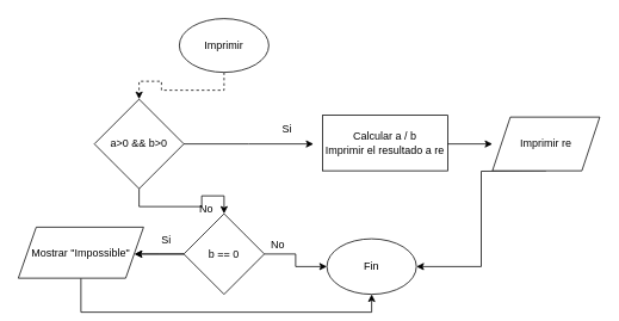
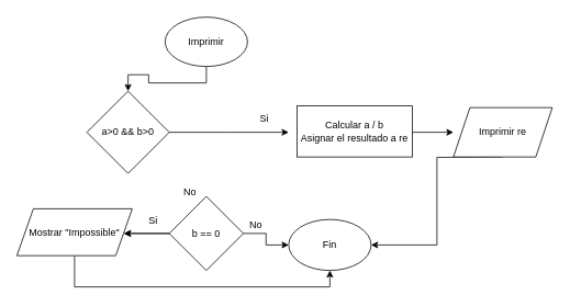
  <mxCell id="0" />
  <mxCell id="1" parent="0" />
- <mxCell id="2" style="edgeStyle=orthogonalEdgeStyle;rounded=0;orthogonalLoop=1;jettySize=auto;html=1;exitX=0.5;exitY=1;exitDx=0;exitDy=0;entryX=0.5;entryY=0;entryDx=0;entryDy=0;dashed=1;" parent="1" source="3" target="6" edge="1"><mxGeometry relative="1" as="geometry" /></mxCell>
+ <mxCell id="2" style="edgeStyle=orthogonalEdgeStyle;rounded=0;orthogonalLoop=1;jettySize=auto;html=1;exitX=0.5;exitY=1;exitDx=0;exitDy=0;entryX=0.5;entryY=0;entryDx=0;entryDy=0;" parent="1" source="3" target="6" edge="1"><mxGeometry relative="1" as="geometry" /></mxCell>
  <mxCell id="3" value="Imprimir" style="ellipse;whiteSpace=wrap;html=1;" parent="1" vertex="1"><mxGeometry x="200" y="20" width="100" height="60" as="geometry" /></mxCell>
  <mxCell id="4" style="edgeStyle=orthogonalEdgeStyle;rounded=0;orthogonalLoop=1;jettySize=auto;html=1;exitX=1;exitY=0.5;exitDx=0;exitDy=0;" parent="1" source="6" edge="1"><mxGeometry relative="1" as="geometry"><mxPoint x="350" y="160" as="targetPoint" /></mxGeometry></mxCell>
- <mxCell id="5" style="edgeStyle=orthogonalEdgeStyle;rounded=0;orthogonalLoop=1;jettySize=auto;html=1;exitX=0.5;exitY=1;exitDx=0;exitDy=0;entryX=0.5;entryY=0;entryDx=0;entryDy=0;" parent="1" source="6" target="13" edge="1"><mxGeometry relative="1" as="geometry" /></mxCell>
  <mxCell id="6" value="a&amp;gt;0 &amp;amp;&amp;amp; b&amp;gt;0" style="rhombus;whiteSpace=wrap;html=1;" parent="1" vertex="1"><mxGeometry x="105" y="110" width="100" height="100" as="geometry" /></mxCell>
  <mxCell id="7" style="edgeStyle=orthogonalEdgeStyle;rounded=0;orthogonalLoop=1;jettySize=auto;html=1;exitX=1;exitY=0.5;exitDx=0;exitDy=0;" parent="1" edge="1"><mxGeometry relative="1" as="geometry"><mxPoint x="490" y="160" as="sourcePoint" /><mxPoint x="550" y="160" as="targetPoint" /></mxGeometry></mxCell>
  <mxCell id="8" value="Si" style="text;html=1;align=center;verticalAlign=middle;resizable=0;points=[];autosize=1;strokeColor=none;fillColor=none;" parent="1" vertex="1"><mxGeometry x="305" y="128" width="30" height="30" as="geometry" /></mxCell>
  <mxCell id="9" style="edgeStyle=orthogonalEdgeStyle;rounded=0;orthogonalLoop=1;jettySize=auto;html=1;exitX=0.5;exitY=1;exitDx=0;exitDy=0;entryX=1;entryY=0.5;entryDx=0;entryDy=0;" parent="1" target="16" edge="1"><mxGeometry relative="1" as="geometry"><mxPoint x="610" y="190" as="sourcePoint" /></mxGeometry></mxCell>
  <mxCell id="10" style="edgeStyle=orthogonalEdgeStyle;rounded=0;orthogonalLoop=1;jettySize=auto;html=1;exitX=0;exitY=0.5;exitDx=0;exitDy=0;entryX=1;entryY=0.5;entryDx=0;entryDy=0;" parent="1" source="13" edge="1"><mxGeometry relative="1" as="geometry"><mxPoint x="150" y="283" as="targetPoint" /></mxGeometry></mxCell>
  <mxCell id="11" value="" style="edgeStyle=orthogonalEdgeStyle;rounded=0;orthogonalLoop=1;jettySize=auto;html=1;" parent="1" source="13" edge="1"><mxGeometry relative="1" as="geometry"><mxPoint x="150" y="283" as="targetPoint" /></mxGeometry></mxCell>
  <mxCell id="12" style="edgeStyle=orthogonalEdgeStyle;rounded=0;orthogonalLoop=1;jettySize=auto;html=1;exitX=1;exitY=0.5;exitDx=0;exitDy=0;entryX=0;entryY=0.5;entryDx=0;entryDy=0;" parent="1" source="13" target="16" edge="1"><mxGeometry relative="1" as="geometry" /></mxCell>
  <mxCell id="13" value="b == 0" style="rhombus;whiteSpace=wrap;html=1;" parent="1" vertex="1"><mxGeometry x="205" y="238" width="90" height="90" as="geometry" /></mxCell>
  <mxCell id="14" value="No" style="text;html=1;align=center;verticalAlign=middle;resizable=0;points=[];autosize=1;strokeColor=none;fillColor=none;" parent="1" vertex="1"><mxGeometry x="210" y="218" width="40" height="30" as="geometry" /></mxCell>
  <mxCell id="15" value="Si" style="text;html=1;align=center;verticalAlign=middle;resizable=0;points=[];autosize=1;strokeColor=none;fillColor=none;" parent="1" vertex="1"><mxGeometry x="170" y="253" width="30" height="30" as="geometry" /></mxCell>
- <mxCell id="16" value="Fin" style="ellipse;whiteSpace=wrap;html=1;" parent="1" vertex="1"><mxGeometry x="365" y="266" width="100" height="62" as="geometry" /></mxCell>
+ <mxCell id="16" value="Fin" style="ellipse;whiteSpace=wrap;html=1;" parent="1" vertex="1"><mxGeometry x="350" y="266" width="100" height="62" as="geometry" /></mxCell>
  <mxCell id="17" value="No" style="text;html=1;align=center;verticalAlign=middle;resizable=0;points=[];autosize=1;strokeColor=none;fillColor=none;" parent="1" vertex="1"><mxGeometry x="290" y="258" width="40" height="30" as="geometry" /></mxCell>
- <mxCell id="18" value="Calcular a / b&lt;div&gt;Imprimir el resultado a re&lt;/div&gt;" style="rounded=0;whiteSpace=wrap;html=1;" vertex="1" parent="1"><mxGeometry x="360" y="128" width="140" height="62" as="geometry" /></mxCell>
+ <mxCell id="18" value="Calcular a / b&lt;div&gt;Asignar el resultado a re&lt;/div&gt;" style="rounded=0;whiteSpace=wrap;html=1;" vertex="1" parent="1"><mxGeometry x="360" y="128" width="140" height="62" as="geometry" /></mxCell>
  <mxCell id="19" value="Imprimir re" style="shape=parallelogram;perimeter=parallelogramPerimeter;whiteSpace=wrap;html=1;fixedSize=1;" vertex="1" parent="1"><mxGeometry x="550" y="130" width="120" height="60" as="geometry" /></mxCell>
  <mxCell id="20" style="edgeStyle=orthogonalEdgeStyle;rounded=0;orthogonalLoop=1;jettySize=auto;html=1;exitX=0.5;exitY=1;exitDx=0;exitDy=0;entryX=0.5;entryY=1;entryDx=0;entryDy=0;" edge="1" parent="1" source="21" target="16"><mxGeometry relative="1" as="geometry" /></mxCell>
  <mxCell id="21" value="Mostrar&amp;nbsp;&quot;Impossible&quot;" style="shape=parallelogram;perimeter=parallelogramPerimeter;whiteSpace=wrap;html=1;fixedSize=1;" vertex="1" parent="1"><mxGeometry x="20" y="253" width="140" height="57" as="geometry" /></mxCell>
